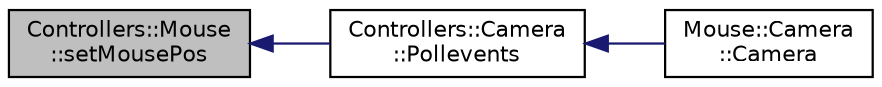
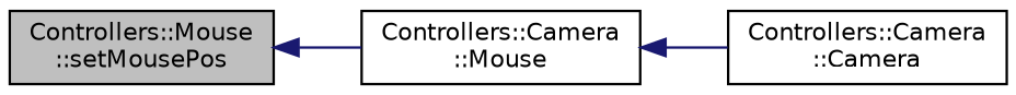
  digraph {
    rankdir=LR
    node [color=black fillcolor=white fontname=Helvetica fontsize=10 shape=record style=filled]
    edge [color=midnightblue dir=back fontname=Helvetica fontsize=10 labelfontname=Helvetica labelfontsize=10 style=solid]
    n1 [fillcolor=grey75 fontcolor=black height=0.2 label="Controllers::Mouse\l::setMousePos" width=0.4]
-   n2 [height=0.2 label="Controllers::Camera\l::Pollevents" width=0.4]
-   n3 [height=0.2 label="Mouse::Camera\l::Camera" width=0.4]
+   n2 [height=0.2 label="Controllers::Camera\l::Mouse" width=0.4]
+   n3 [height=0.2 label="Controllers::Camera\l::Camera" width=0.4]
    n1 -> n2
    n2 -> n3
  }
